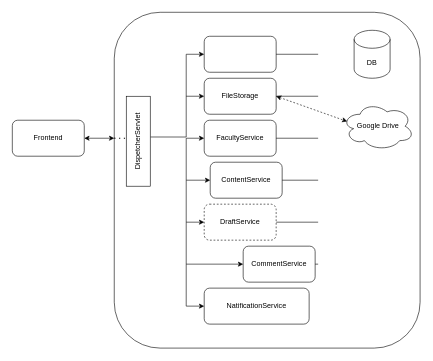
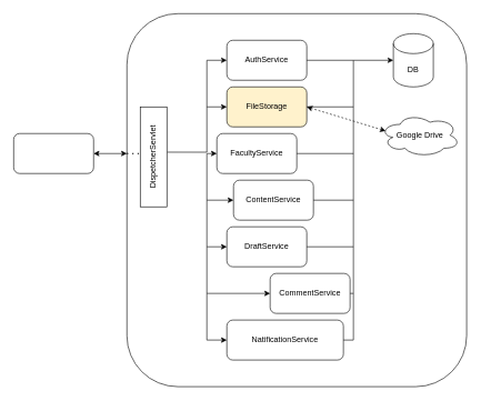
  <mxCell id="0" />
  <mxCell id="1" parent="0" />
  <mxCell id="2" value="" style="group" vertex="1" connectable="0" parent="1"><mxGeometry x="20" y="200" width="120" height="60" as="geometry" /></mxCell>
  <mxCell id="3" value="" style="group" vertex="1" connectable="0" parent="2"><mxGeometry width="120" height="60" as="geometry" /></mxCell>
  <mxCell id="4" value="" style="rounded=1;whiteSpace=wrap;html=1;" vertex="1" parent="3"><mxGeometry width="120" height="60" as="geometry" /></mxCell>
- <mxCell id="5" value="Frontend" style="text;html=1;align=center;verticalAlign=middle;whiteSpace=wrap;rounded=0;" vertex="1" parent="3"><mxGeometry x="20" y="7.5" width="80" height="45" as="geometry" /></mxCell>
  <mxCell id="6" value="" style="rounded=1;whiteSpace=wrap;html=1;" vertex="1" parent="1"><mxGeometry x="190" y="20" width="510" height="560" as="geometry" /></mxCell>
  <mxCell id="7" value="" style="endArrow=classic;startArrow=classic;html=1;rounded=0;entryX=0;entryY=0.375;entryDx=0;entryDy=0;entryPerimeter=0;exitX=1;exitY=0.5;exitDx=0;exitDy=0;" edge="1" parent="1" source="4" target="6"><mxGeometry width="50" height="50" relative="1" as="geometry"><mxPoint x="130" y="330" as="sourcePoint" /><mxPoint x="180" y="280" as="targetPoint" /></mxGeometry></mxCell>
  <mxCell id="8" value="" style="group" vertex="1" connectable="0" parent="1"><mxGeometry x="590" y="50" width="60" height="80" as="geometry" /></mxCell>
  <mxCell id="9" value="" style="shape=cylinder3;whiteSpace=wrap;html=1;boundedLbl=1;backgroundOutline=1;size=15;" vertex="1" parent="8"><mxGeometry width="60" height="80" as="geometry" /></mxCell>
  <mxCell id="10" value="DB" style="text;html=1;align=center;verticalAlign=middle;whiteSpace=wrap;rounded=0;" vertex="1" parent="8"><mxGeometry y="40" width="60" height="30" as="geometry" /></mxCell>
  <mxCell id="11" value="" style="rounded=0;whiteSpace=wrap;html=1;" vertex="1" parent="1"><mxGeometry x="210" y="160" width="40" height="150" as="geometry" /></mxCell>
  <mxCell id="12" value="DispetcherServlet" style="text;html=1;align=center;verticalAlign=middle;whiteSpace=wrap;rounded=0;rotation=-90;" vertex="1" parent="1"><mxGeometry x="200" y="220" width="60" height="30" as="geometry" /></mxCell>
  <mxCell id="13" value="" style="endArrow=none;dashed=1;html=1;dashPattern=1 3;strokeWidth=2;rounded=0;entryX=0;entryY=0.467;entryDx=0;entryDy=0;entryPerimeter=0;" edge="1" parent="1" target="11"><mxGeometry width="50" height="50" relative="1" as="geometry"><mxPoint x="190" y="230" as="sourcePoint" /><mxPoint x="390" y="220" as="targetPoint" /></mxGeometry></mxCell>
  <mxCell id="14" value="" style="rounded=1;whiteSpace=wrap;html=1;" vertex="1" parent="1"><mxGeometry x="340" y="60" width="120" height="60" as="geometry" /></mxCell>
- <mxCell id="16" value="FileStorage" style="rounded=1;whiteSpace=wrap;html=1;" vertex="1" parent="1"><mxGeometry x="340" y="130" width="120" height="60" as="geometry" /></mxCell>
- <mxCell id="17" value="FacultyService" style="rounded=1;whiteSpace=wrap;html=1;" vertex="1" parent="1"><mxGeometry x="340" y="200" width="120" height="60" as="geometry" /></mxCell>
+ <mxCell id="15" value="AuthService" style="text;html=1;align=center;verticalAlign=middle;whiteSpace=wrap;rounded=0;" vertex="1" parent="1"><mxGeometry x="370" y="75" width="60" height="30" as="geometry" /></mxCell>
+ <mxCell id="16" value="FileStorage" style="rounded=1;whiteSpace=wrap;html=1;fillColor=#fff2cc;" vertex="1" parent="1"><mxGeometry x="340" y="130" width="120" height="60" as="geometry" /></mxCell>
+ <mxCell id="17" value="FacultyService" style="rounded=1;whiteSpace=wrap;html=1;" vertex="1" parent="1"><mxGeometry x="325" y="200" width="120" height="60" as="geometry" /></mxCell>
  <mxCell id="18" value="ContentService" style="rounded=1;whiteSpace=wrap;html=1;" vertex="1" parent="1"><mxGeometry x="350" y="270" width="120" height="60" as="geometry" /></mxCell>
- <mxCell id="19" value="DraftService" style="rounded=1;whiteSpace=wrap;html=1;dashed=1;" vertex="1" parent="1"><mxGeometry x="340" y="340" width="120" height="60" as="geometry" /></mxCell>
+ <mxCell id="19" value="DraftService" style="rounded=1;whiteSpace=wrap;html=1;" vertex="1" parent="1"><mxGeometry x="340" y="340" width="120" height="60" as="geometry" /></mxCell>
  <mxCell id="20" value="CommentService" style="rounded=1;whiteSpace=wrap;html=1;" vertex="1" parent="1"><mxGeometry x="405" y="410" width="120" height="60" as="geometry" /></mxCell>
  <mxCell id="21" value="NatificationService" style="rounded=1;whiteSpace=wrap;html=1;" vertex="1" parent="1"><mxGeometry x="340" y="480" width="175" height="60" as="geometry" /></mxCell>
  <mxCell id="22" value="" style="endArrow=classic;html=1;rounded=0;exitX=1.015;exitY=0.453;exitDx=0;exitDy=0;exitPerimeter=0;entryX=0;entryY=0.5;entryDx=0;entryDy=0;" edge="1" parent="1" source="11" target="14"><mxGeometry width="50" height="50" relative="1" as="geometry"><mxPoint x="270" y="220" as="sourcePoint" /><mxPoint x="320" y="170" as="targetPoint" /><Array as="points"><mxPoint x="310" y="228" /><mxPoint x="310" y="90" /></Array></mxGeometry></mxCell>
  <mxCell id="23" value="" style="endArrow=classic;html=1;rounded=0;entryX=0;entryY=0.5;entryDx=0;entryDy=0;" edge="1" parent="1" target="16"><mxGeometry width="50" height="50" relative="1" as="geometry"><mxPoint x="310" y="160" as="sourcePoint" /><mxPoint x="420" y="190" as="targetPoint" /></mxGeometry></mxCell>
  <mxCell id="24" value="" style="endArrow=classic;html=1;rounded=0;entryX=0;entryY=0.5;entryDx=0;entryDy=0;" edge="1" parent="1" target="17"><mxGeometry width="50" height="50" relative="1" as="geometry"><mxPoint x="310" y="230" as="sourcePoint" /><mxPoint x="420" y="190" as="targetPoint" /></mxGeometry></mxCell>
  <mxCell id="25" value="" style="endArrow=classic;html=1;rounded=0;entryX=0;entryY=0.5;entryDx=0;entryDy=0;" edge="1" parent="1" target="18"><mxGeometry width="50" height="50" relative="1" as="geometry"><mxPoint x="310" y="230" as="sourcePoint" /><mxPoint x="350" y="280" as="targetPoint" /><Array as="points"><mxPoint x="310" y="300" /></Array></mxGeometry></mxCell>
  <mxCell id="26" value="" style="endArrow=classic;html=1;rounded=0;entryX=0;entryY=0.5;entryDx=0;entryDy=0;" edge="1" parent="1" target="19"><mxGeometry width="50" height="50" relative="1" as="geometry"><mxPoint x="310" y="300" as="sourcePoint" /><mxPoint x="370" y="330" as="targetPoint" /><Array as="points"><mxPoint x="310" y="370" /></Array></mxGeometry></mxCell>
  <mxCell id="27" value="" style="endArrow=classic;html=1;rounded=0;entryX=0;entryY=0.5;entryDx=0;entryDy=0;" edge="1" parent="1" target="20"><mxGeometry width="50" height="50" relative="1" as="geometry"><mxPoint x="310" y="370" as="sourcePoint" /><mxPoint x="370" y="410" as="targetPoint" /><Array as="points"><mxPoint x="310" y="440" /></Array></mxGeometry></mxCell>
  <mxCell id="28" value="" style="endArrow=classic;html=1;rounded=0;entryX=0;entryY=0.5;entryDx=0;entryDy=0;" edge="1" parent="1" target="21"><mxGeometry width="50" height="50" relative="1" as="geometry"><mxPoint x="310" y="440" as="sourcePoint" /><mxPoint x="420" y="290" as="targetPoint" /><Array as="points"><mxPoint x="310" y="510" /></Array></mxGeometry></mxCell>
- <mxCell id="29" value="Google Drive" style="ellipse;shape=cloud;whiteSpace=wrap;html=1;" vertex="1" parent="1"><mxGeometry x="570" y="170" width="120" height="80" as="geometry" /></mxCell>
+ <mxCell id="29" value="Google Drive" style="ellipse;shape=cloud;whiteSpace=wrap;html=1;" vertex="1" parent="1"><mxGeometry x="570" y="170" width="120" height="65" as="geometry" /></mxCell>
  <mxCell id="30" value="" style="endArrow=classic;startArrow=classic;html=1;rounded=0;exitX=1;exitY=0.5;exitDx=0;exitDy=0;entryX=0.07;entryY=0.4;entryDx=0;entryDy=0;entryPerimeter=0;dashed=1;" edge="1" parent="1" source="16" target="29"><mxGeometry width="50" height="50" relative="1" as="geometry"><mxPoint x="510" y="270" as="sourcePoint" /><mxPoint x="560" y="220" as="targetPoint" /></mxGeometry></mxCell>
+ <mxCell id="31" value="" style="endArrow=classic;html=1;rounded=0;entryX=0;entryY=0;entryDx=0;entryDy=0;exitX=1;exitY=0.5;exitDx=0;exitDy=0;" edge="1" parent="1" source="21" target="10"><mxGeometry width="50" height="50" relative="1" as="geometry"><mxPoint x="510" y="310" as="sourcePoint" /><mxPoint x="560" y="260" as="targetPoint" /><Array as="points"><mxPoint x="530" y="510" /><mxPoint x="530" y="90" /></Array></mxGeometry></mxCell>
  <mxCell id="32" value="" style="endArrow=none;html=1;rounded=0;exitX=1;exitY=0.5;exitDx=0;exitDy=0;" edge="1" parent="1" source="20"><mxGeometry width="50" height="50" relative="1" as="geometry"><mxPoint x="480" y="470" as="sourcePoint" /><mxPoint x="530" y="440" as="targetPoint" /></mxGeometry></mxCell>
  <mxCell id="33" value="" style="endArrow=none;html=1;rounded=0;exitX=1;exitY=0.5;exitDx=0;exitDy=0;" edge="1" parent="1" source="19"><mxGeometry width="50" height="50" relative="1" as="geometry"><mxPoint x="480" y="400" as="sourcePoint" /><mxPoint x="530" y="370" as="targetPoint" /></mxGeometry></mxCell>
  <mxCell id="34" value="" style="endArrow=none;html=1;rounded=0;exitX=1;exitY=0.5;exitDx=0;exitDy=0;" edge="1" parent="1" source="18"><mxGeometry width="50" height="50" relative="1" as="geometry"><mxPoint x="480" y="310" as="sourcePoint" /><mxPoint x="530" y="300" as="targetPoint" /></mxGeometry></mxCell>
  <mxCell id="35" value="" style="endArrow=none;html=1;rounded=0;exitX=1;exitY=0.5;exitDx=0;exitDy=0;" edge="1" parent="1" source="17"><mxGeometry width="50" height="50" relative="1" as="geometry"><mxPoint x="490" y="260" as="sourcePoint" /><mxPoint x="530" y="230" as="targetPoint" /></mxGeometry></mxCell>
  <mxCell id="36" value="" style="endArrow=none;html=1;rounded=0;" edge="1" parent="1"><mxGeometry width="50" height="50" relative="1" as="geometry"><mxPoint x="460" y="160" as="sourcePoint" /><mxPoint x="530" y="160" as="targetPoint" /></mxGeometry></mxCell>
  <mxCell id="37" value="" style="endArrow=none;html=1;rounded=0;exitX=1;exitY=0.5;exitDx=0;exitDy=0;" edge="1" parent="1" source="14"><mxGeometry width="50" height="50" relative="1" as="geometry"><mxPoint x="490" y="120" as="sourcePoint" /><mxPoint x="530" y="90" as="targetPoint" /></mxGeometry></mxCell>
